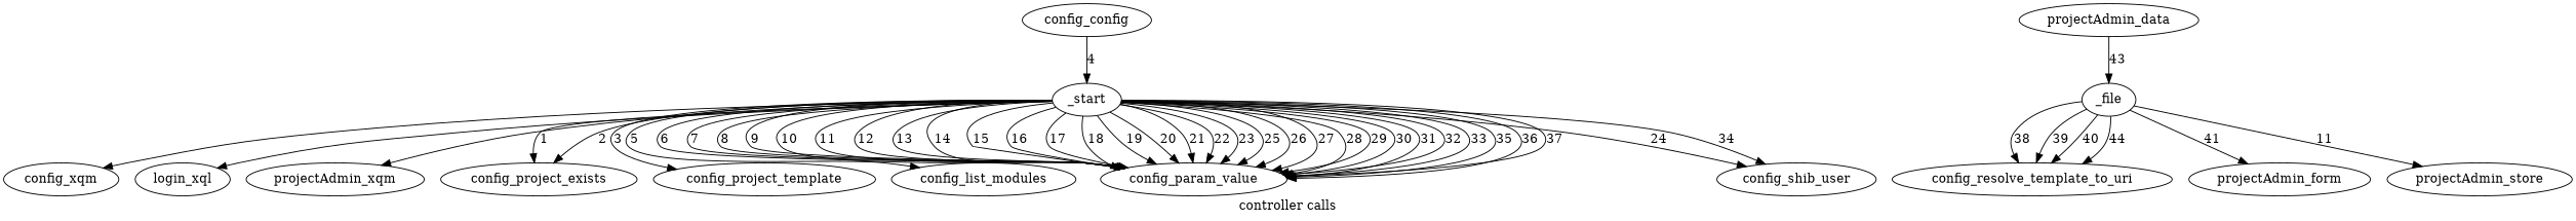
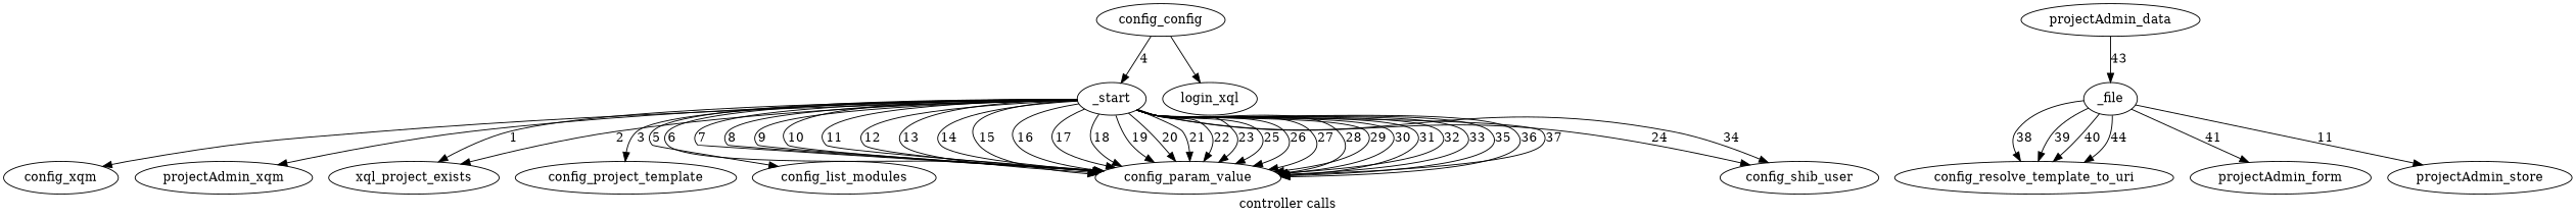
  digraph {
    label="controller calls"
    rankdir=TB
    _start
    config_xqm
    login_xql
    projectAdmin_xqm
-   config_project_exists
+   config_project_exists [label=xql_project_exists]
    n6 [label=config_project_template]
    config_list_modules
    config_param_value
    config_shib_user
    config_config
    _file
    config_resolve_template_to_uri
    projectAdmin_form
    projectAdmin_store
    projectAdmin_data
    _start -> config_xqm
-   _start -> login_xql
+   config_config -> login_xql
    _start -> projectAdmin_xqm
    _start -> config_project_exists [label=1]
    _start -> config_project_exists [label=2]
    _start -> n6 [label=3]
    _start -> config_list_modules [label=5]
    _start -> config_param_value [label=6]
    _start -> config_param_value [label=7]
    _start -> config_param_value [label=8]
    _start -> config_param_value [label=9]
    _start -> config_param_value [label=10]
    _start -> config_param_value [label=11]
    _start -> config_param_value [label=12]
    _start -> config_param_value [label=13]
    _start -> config_param_value [label=14]
    _start -> config_param_value [label=15]
    _start -> config_param_value [label=16]
    _start -> config_param_value [label=17]
    _start -> config_param_value [label=18]
    _start -> config_param_value [label=19]
    _start -> config_param_value [label=20]
    _start -> config_param_value [label=21]
    _start -> config_param_value [label=22]
    _start -> config_param_value [label=23]
    _start -> config_param_value [label=25]
    _start -> config_param_value [label=26]
    _start -> config_param_value [label=27]
    _start -> config_param_value [label=28]
    _start -> config_param_value [label=29]
    _start -> config_param_value [label=30]
    _start -> config_param_value [label=31]
    _start -> config_param_value [label=32]
    _start -> config_param_value [label=33]
    _start -> config_param_value [label=35]
    _start -> config_param_value [label=36]
    _start -> config_param_value [label=37]
    _start -> config_shib_user [label=24]
    _start -> config_shib_user [label=34]
    config_config -> _start [label=4]
    _file -> config_resolve_template_to_uri [label=38]
    _file -> config_resolve_template_to_uri [label=39]
    _file -> config_resolve_template_to_uri [label=40]
    _file -> config_resolve_template_to_uri [label=44]
    _file -> projectAdmin_form [label=41]
    _file -> projectAdmin_store [label=11]
    projectAdmin_data -> _file [label=43]
  }
